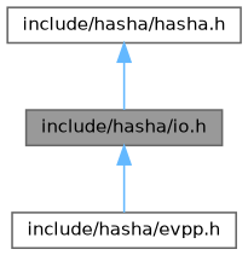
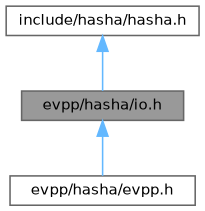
  digraph {
    node [color=grey40 fillcolor=white fontname=Helvetica fontsize=10 shape=box style=filled]
    edge [color=steelblue1 dir=back fontname=Helvetica fontsize=10 labelfontname=Helvetica labelfontsize=10 style=solid]
-   n1 [color=gray40 fillcolor=grey60 fontcolor=black height=0.2 label="include/hasha/io.h" width=0.4]
-   n2 [height=0.2 label="include/hasha/evpp.h" width=0.4]
+   n1 [color=gray40 fillcolor=grey60 fontcolor=black height=0.2 label="evpp/hasha/io.h" width=0.4]
+   n2 [height=0.2 label="evpp/hasha/evpp.h" width=0.4]
    n3 [height=0.2 label="include/hasha/hasha.h" width=0.4]
    n1 -> n2
    n3 -> n1
  }
